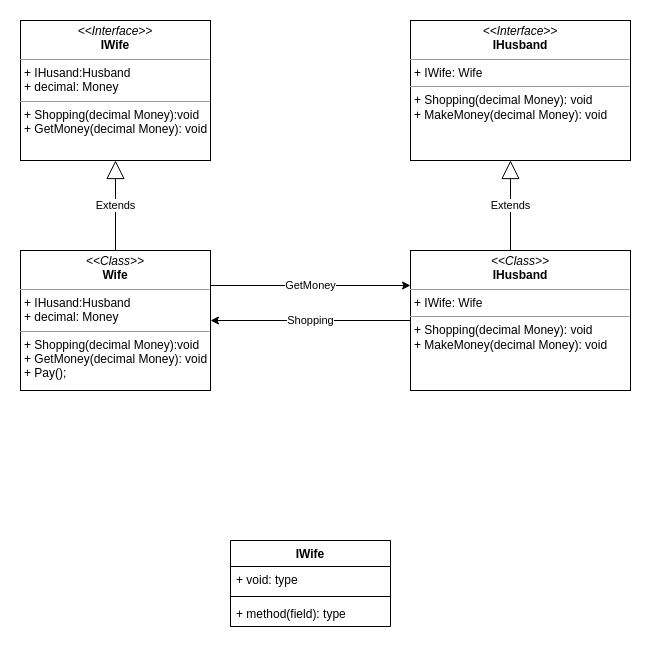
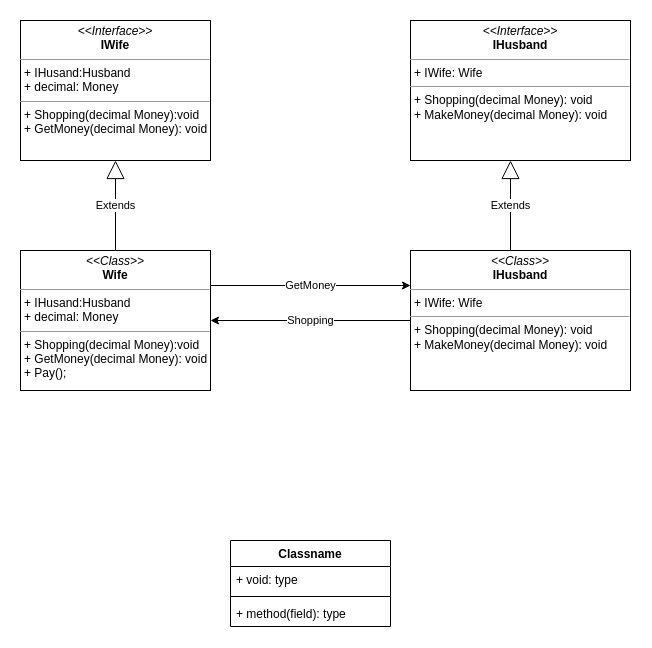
  <mxCell id="0" />
  <mxCell id="1" parent="0" />
- <mxCell id="2" value="IWife" style="swimlane;fontStyle=1;align=center;verticalAlign=top;childLayout=stackLayout;horizontal=1;startSize=26;horizontalStack=0;resizeParent=1;resizeParentMax=0;resizeLast=0;collapsible=1;marginBottom=0;" vertex="1" parent="1"><mxGeometry x="230" y="540" width="160" height="86" as="geometry" /></mxCell>
+ <mxCell id="2" value="Classname" style="swimlane;fontStyle=1;align=center;verticalAlign=top;childLayout=stackLayout;horizontal=1;startSize=26;horizontalStack=0;resizeParent=1;resizeParentMax=0;resizeLast=0;collapsible=1;marginBottom=0;" vertex="1" parent="1"><mxGeometry x="230" y="540" width="160" height="86" as="geometry" /></mxCell>
  <mxCell id="3" value="+ void: type" style="text;strokeColor=none;fillColor=none;align=left;verticalAlign=top;spacingLeft=4;spacingRight=4;overflow=hidden;rotatable=0;points=[[0,0.5],[1,0.5]];portConstraint=eastwest;" vertex="1" parent="2"><mxGeometry y="26" width="160" height="26" as="geometry" /></mxCell>
  <mxCell id="4" value="" style="line;strokeWidth=1;fillColor=none;align=left;verticalAlign=middle;spacingTop=-1;spacingLeft=3;spacingRight=3;rotatable=0;labelPosition=right;points=[];portConstraint=eastwest;" vertex="1" parent="2"><mxGeometry y="52" width="160" height="8" as="geometry" /></mxCell>
  <mxCell id="5" value="+ method(field): type" style="text;strokeColor=none;fillColor=none;align=left;verticalAlign=top;spacingLeft=4;spacingRight=4;overflow=hidden;rotatable=0;points=[[0,0.5],[1,0.5]];portConstraint=eastwest;" vertex="1" parent="2"><mxGeometry y="60" width="160" height="26" as="geometry" /></mxCell>
  <mxCell id="6" value="&lt;p style=&quot;margin: 0px ; margin-top: 4px ; text-align: center&quot;&gt;&lt;i&gt;&amp;lt;&amp;lt;Interface&amp;gt;&amp;gt;&lt;/i&gt;&lt;br&gt;&lt;b&gt;IHusband&lt;/b&gt;&lt;/p&gt;&lt;hr size=&quot;1&quot;&gt;&lt;p style=&quot;margin: 0px ; margin-left: 4px&quot;&gt;+ IWife: Wife&lt;/p&gt;&lt;hr size=&quot;1&quot;&gt;&lt;p style=&quot;margin: 0px ; margin-left: 4px&quot;&gt;+ Shopping(decimal Money): void&lt;/p&gt;&lt;p style=&quot;margin: 0px ; margin-left: 4px&quot;&gt;+ MakeMoney(decimal Money): void&lt;br&gt;&lt;/p&gt;&lt;p style=&quot;margin: 0px ; margin-left: 4px&quot;&gt;&lt;br&gt;&lt;/p&gt;" style="verticalAlign=top;align=left;overflow=fill;fontSize=12;fontFamily=Helvetica;html=1;" vertex="1" parent="1"><mxGeometry x="410" y="20" width="220" height="140" as="geometry" /></mxCell>
  <mxCell id="7" value="&lt;p style=&quot;margin: 0px ; margin-top: 4px ; text-align: center&quot;&gt;&lt;i&gt;&amp;lt;&amp;lt;Interface&amp;gt;&amp;gt;&lt;/i&gt;&lt;br&gt;&lt;b&gt;IWife&lt;/b&gt;&lt;/p&gt;&lt;hr size=&quot;1&quot;&gt;&lt;p style=&quot;margin: 0px ; margin-left: 4px&quot;&gt;+ IHusand:Husband&lt;/p&gt;&lt;p style=&quot;margin: 0px ; margin-left: 4px&quot;&gt;+ decimal: Money&lt;/p&gt;&lt;hr size=&quot;1&quot;&gt;&lt;p style=&quot;margin: 0px ; margin-left: 4px&quot;&gt;+ Shopping(decimal Money):void&amp;nbsp;&lt;br&gt;+ GetMoney(decimal Money): void&lt;/p&gt;" style="verticalAlign=top;align=left;overflow=fill;fontSize=12;fontFamily=Helvetica;html=1;" vertex="1" parent="1"><mxGeometry x="20" y="20" width="190" height="140" as="geometry" /></mxCell>
  <mxCell id="8" value="Shopping" style="edgeStyle=orthogonalEdgeStyle;rounded=0;orthogonalLoop=1;jettySize=auto;html=1;entryX=1;entryY=0.5;entryDx=0;entryDy=0;" edge="1" parent="1" source="9" target="11"><mxGeometry relative="1" as="geometry" /></mxCell>
  <mxCell id="9" value="&lt;p style=&quot;margin: 0px ; margin-top: 4px ; text-align: center&quot;&gt;&lt;i&gt;&amp;lt;&amp;lt;Class&amp;gt;&amp;gt;&lt;/i&gt;&lt;br&gt;&lt;b&gt;IHusband&lt;/b&gt;&lt;/p&gt;&lt;hr size=&quot;1&quot;&gt;&lt;p style=&quot;margin: 0px ; margin-left: 4px&quot;&gt;+ IWife: Wife&lt;/p&gt;&lt;hr size=&quot;1&quot;&gt;&lt;p style=&quot;margin: 0px ; margin-left: 4px&quot;&gt;+ Shopping(decimal Money): void&lt;/p&gt;&lt;p style=&quot;margin: 0px ; margin-left: 4px&quot;&gt;+ MakeMoney(decimal Money): void&lt;br&gt;&lt;/p&gt;&lt;p style=&quot;margin: 0px ; margin-left: 4px&quot;&gt;&lt;br&gt;&lt;/p&gt;" style="verticalAlign=top;align=left;overflow=fill;fontSize=12;fontFamily=Helvetica;html=1;" vertex="1" parent="1"><mxGeometry x="410" y="250" width="220" height="140" as="geometry" /></mxCell>
  <mxCell id="10" value="GetMoney" style="edgeStyle=orthogonalEdgeStyle;rounded=0;orthogonalLoop=1;jettySize=auto;html=1;exitX=1;exitY=0.25;exitDx=0;exitDy=0;entryX=0;entryY=0.25;entryDx=0;entryDy=0;" edge="1" parent="1" source="11" target="9"><mxGeometry relative="1" as="geometry" /></mxCell>
  <mxCell id="11" value="&lt;p style=&quot;margin: 0px ; margin-top: 4px ; text-align: center&quot;&gt;&lt;i&gt;&amp;lt;&amp;lt;Class&amp;gt;&amp;gt;&lt;/i&gt;&lt;br&gt;&lt;b&gt;Wife&lt;/b&gt;&lt;/p&gt;&lt;hr size=&quot;1&quot;&gt;&lt;p style=&quot;margin: 0px ; margin-left: 4px&quot;&gt;+ IHusand:Husband&lt;/p&gt;&lt;p style=&quot;margin: 0px ; margin-left: 4px&quot;&gt;+ decimal: Money&lt;/p&gt;&lt;hr size=&quot;1&quot;&gt;&lt;p style=&quot;margin: 0px ; margin-left: 4px&quot;&gt;+ Shopping(decimal Money):void&amp;nbsp;&lt;br&gt;+ GetMoney(decimal Money): void&lt;/p&gt;&lt;p style=&quot;margin: 0px ; margin-left: 4px&quot;&gt;+ Pay();&lt;/p&gt;" style="verticalAlign=top;align=left;overflow=fill;fontSize=12;fontFamily=Helvetica;html=1;" vertex="1" parent="1"><mxGeometry x="20" y="250" width="190" height="140" as="geometry" /></mxCell>
  <mxCell id="12" value="Extends" style="endArrow=block;endSize=16;endFill=0;html=1;entryX=0.5;entryY=1;entryDx=0;entryDy=0;exitX=0.5;exitY=0;exitDx=0;exitDy=0;" edge="1" parent="1" source="11" target="7"><mxGeometry width="160" relative="1" as="geometry"><mxPoint x="20" y="610" as="sourcePoint" /><mxPoint x="180" y="610" as="targetPoint" /></mxGeometry></mxCell>
  <mxCell id="13" value="Extends" style="endArrow=block;endSize=16;endFill=0;html=1;entryX=0.5;entryY=1;entryDx=0;entryDy=0;exitX=0.5;exitY=0;exitDx=0;exitDy=0;" edge="1" parent="1"><mxGeometry width="160" relative="1" as="geometry"><mxPoint x="510" y="250" as="sourcePoint" /><mxPoint x="510" y="160" as="targetPoint" /></mxGeometry></mxCell>
